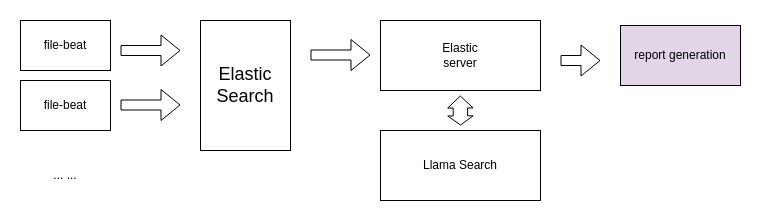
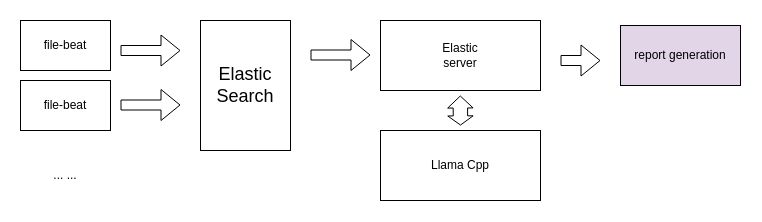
  <mxCell id="0" />
  <mxCell id="1" parent="0" />
  <mxCell id="2" value="file-beat" style="rounded=0;whiteSpace=wrap;html=1;" vertex="1" parent="1"><mxGeometry x="20" y="20" width="90" height="50" as="geometry" /></mxCell>
  <mxCell id="3" value="file-beat" style="rounded=0;whiteSpace=wrap;html=1;" vertex="1" parent="1"><mxGeometry x="20" y="80" width="90" height="50" as="geometry" /></mxCell>
  <mxCell id="4" value="&lt;div&gt;&lt;font style=&quot;font-size: 18px;&quot;&gt;Elastic&lt;/font&gt;&lt;/div&gt;&lt;div&gt;&lt;font style=&quot;font-size: 18px;&quot;&gt;Search&lt;br&gt;&lt;/font&gt;&lt;/div&gt;" style="rounded=0;whiteSpace=wrap;html=1;" vertex="1" parent="1"><mxGeometry x="200" y="20" width="90" height="130" as="geometry" /></mxCell>
  <mxCell id="5" value="... ..." style="text;html=1;align=center;verticalAlign=middle;whiteSpace=wrap;rounded=0;" vertex="1" parent="1"><mxGeometry x="35" y="160" width="60" height="30" as="geometry" /></mxCell>
  <mxCell id="6" value="" style="shape=flexArrow;endArrow=classic;html=1;rounded=0;" edge="1" parent="1"><mxGeometry width="50" height="50" relative="1" as="geometry"><mxPoint x="120" y="50" as="sourcePoint" /><mxPoint x="180" y="50" as="targetPoint" /></mxGeometry></mxCell>
  <mxCell id="7" value="" style="shape=flexArrow;endArrow=classic;html=1;rounded=0;" edge="1" parent="1"><mxGeometry width="50" height="50" relative="1" as="geometry"><mxPoint x="120" y="104.5" as="sourcePoint" /><mxPoint x="180" y="104.5" as="targetPoint" /></mxGeometry></mxCell>
  <mxCell id="8" value="&lt;div&gt;Elastic&lt;/div&gt;&lt;div&gt;server&lt;br&gt;&lt;/div&gt;" style="rounded=0;whiteSpace=wrap;html=1;" vertex="1" parent="1"><mxGeometry x="380" y="20" width="160" height="70" as="geometry" /></mxCell>
- <mxCell id="9" value="Llama Search" style="rounded=0;whiteSpace=wrap;html=1;" vertex="1" parent="1"><mxGeometry x="380" y="130" width="160" height="70" as="geometry" /></mxCell>
+ <mxCell id="9" value="Llama Cpp" style="rounded=0;whiteSpace=wrap;html=1;" vertex="1" parent="1"><mxGeometry x="380" y="130" width="160" height="70" as="geometry" /></mxCell>
  <mxCell id="10" value="" style="shape=flexArrow;endArrow=classic;html=1;rounded=0;" edge="1" parent="1"><mxGeometry width="50" height="50" relative="1" as="geometry"><mxPoint x="310" y="54.5" as="sourcePoint" /><mxPoint x="370" y="54.5" as="targetPoint" /></mxGeometry></mxCell>
  <mxCell id="11" value="" style="shape=flexArrow;endArrow=classic;startArrow=classic;html=1;rounded=0;startWidth=10;startSize=2.7;endWidth=10;endSize=3.668;width=14.4;" edge="1" parent="1"><mxGeometry width="100" height="100" relative="1" as="geometry"><mxPoint x="460" y="125" as="sourcePoint" /><mxPoint x="459.8" y="95" as="targetPoint" /></mxGeometry></mxCell>
  <mxCell id="12" value="" style="shape=flexArrow;endArrow=classic;html=1;rounded=0;" edge="1" parent="1"><mxGeometry width="50" height="50" relative="1" as="geometry"><mxPoint x="560" y="60" as="sourcePoint" /><mxPoint x="600" y="60" as="targetPoint" /></mxGeometry></mxCell>
  <mxCell id="13" value="report generation" style="rounded=0;whiteSpace=wrap;html=1;fillColor=#e1d5e7;" vertex="1" parent="1"><mxGeometry x="620" y="25" width="120" height="60" as="geometry" /></mxCell>
